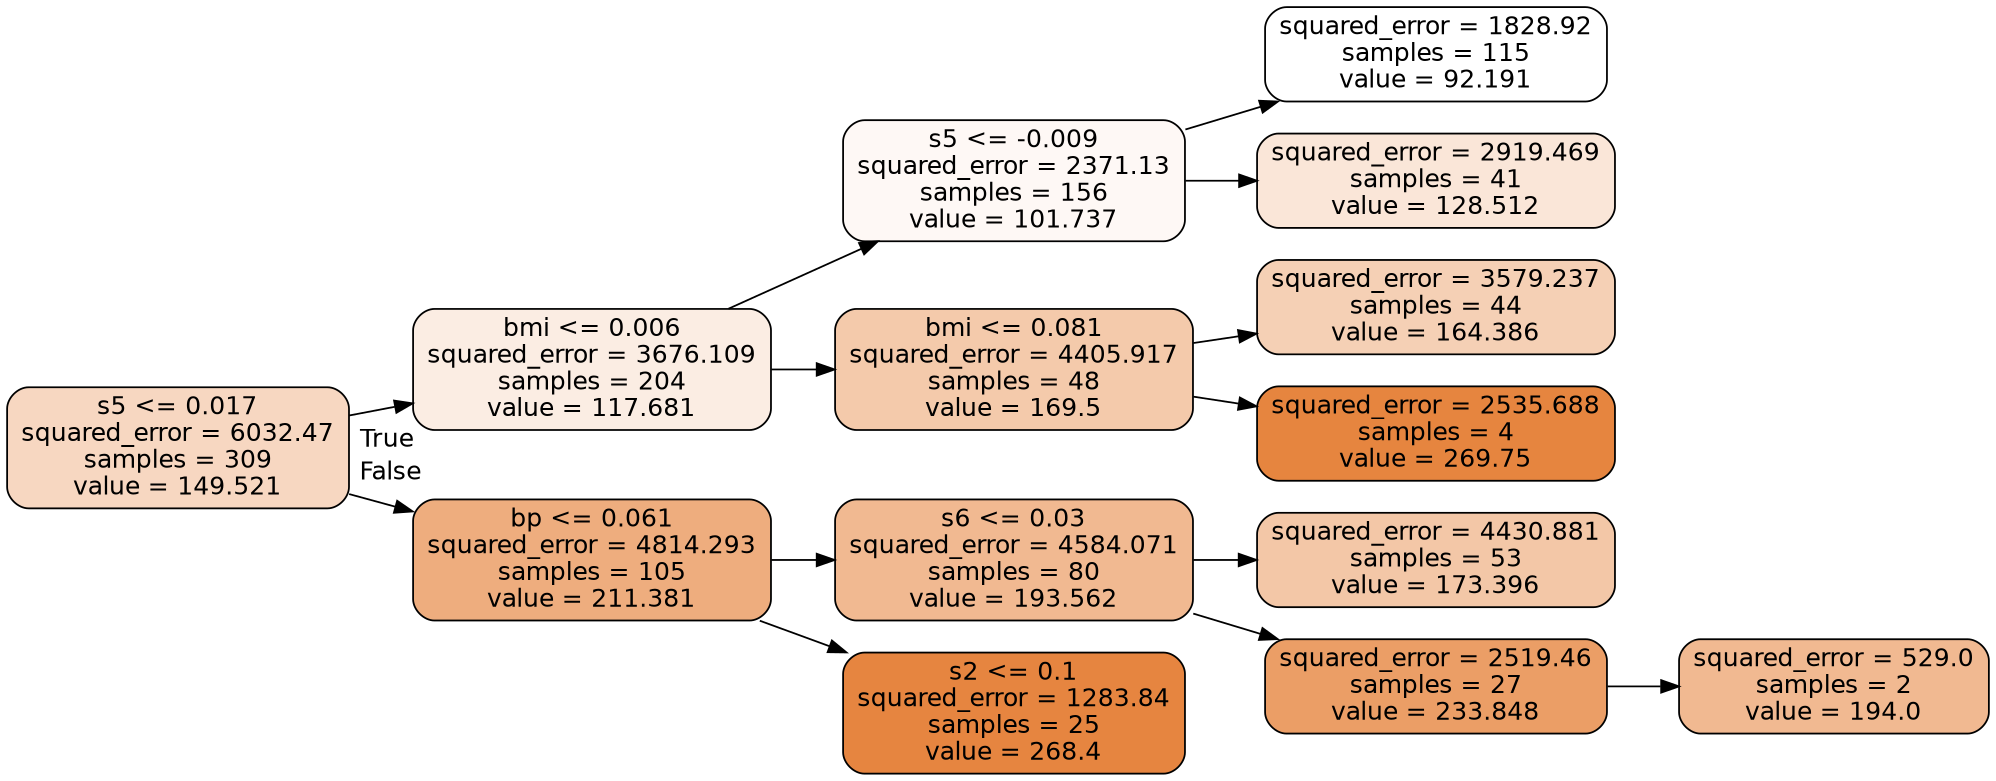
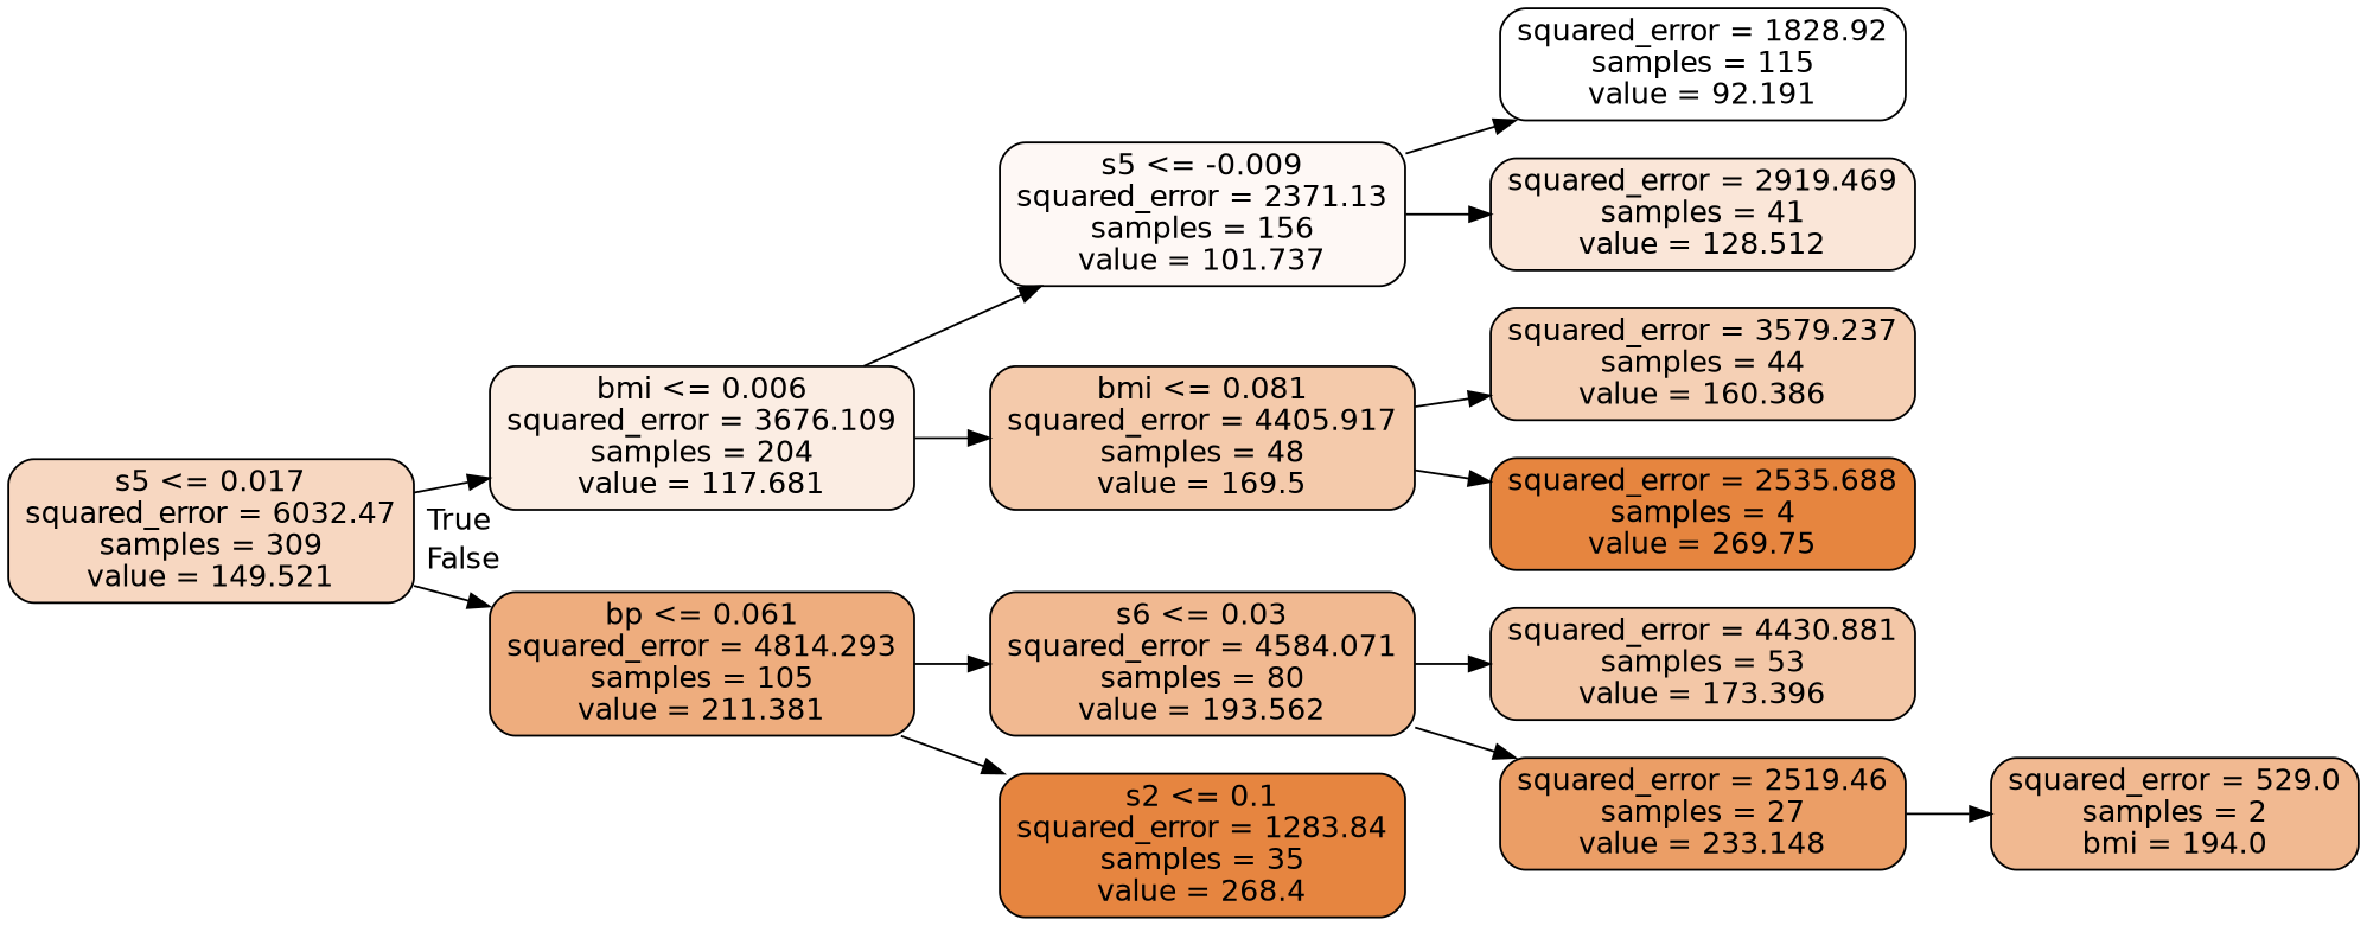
  digraph {
    rankdir=LR
    node [color=black fillcolor="#f1b991" fontname=helvetica shape=box style="filled, rounded"]
    edge [fontname=helvetica]
    n1 [fillcolor="#f7d7c1" label="s5 <= 0.017\nsquared_error = 6032.47\nsamples = 309\nvalue = 149.521"]
    n2 [fillcolor="#fbede3" label="bmi <= 0.006\nsquared_error = 3676.109\nsamples = 204\nvalue = 117.681"]
    n3 [fillcolor="#eead7e" label="bp <= 0.061\nsquared_error = 4814.293\nsamples = 105\nvalue = 211.381"]
    n4 [fillcolor="#fef8f5" label="s5 <= -0.009\nsquared_error = 2371.13\nsamples = 156\nvalue = 101.737"]
    n5 [fillcolor="#f4caab" label="bmi <= 0.081\nsquared_error = 4405.917\nsamples = 48\nvalue = 169.5"]
    n6 [label="s6 <= 0.03\nsquared_error = 4584.071\nsamples = 80\nvalue = 193.562"]
-   n7 [fillcolor="#e68540" label="s2 <= 0.1\nsquared_error = 1283.84\nsamples = 25\nvalue = 268.4"]
+   n7 [fillcolor="#e68540" label="s2 <= 0.1\nsquared_error = 1283.84\nsamples = 35\nvalue = 268.4"]
    n8 [fillcolor="#ffffff" label="squared_error = 1828.92\nsamples = 115\nvalue = 92.191"]
    n9 [fillcolor="#fae6d8" label="squared_error = 2919.469\nsamples = 41\nvalue = 128.512"]
-   n10 [fillcolor="#f5d0b5" label="squared_error = 3579.237\nsamples = 44\nvalue = 164.386"]
+   n10 [fillcolor="#f5d0b5" label="squared_error = 3579.237\nsamples = 44\nvalue = 160.386"]
    n11 [fillcolor="#e6853f" label="squared_error = 2535.688\nsamples = 4\nvalue = 269.75"]
    n12 [fillcolor="#f3c7a7" label="squared_error = 4430.881\nsamples = 53\nvalue = 173.396"]
-   n13 [fillcolor="#eb9e66" label="squared_error = 2519.46\nsamples = 27\nvalue = 233.848"]
-   n14 [label="squared_error = 529.0\nsamples = 2\nvalue = 194.0"]
+   n13 [fillcolor="#eb9e66" label="squared_error = 2519.46\nsamples = 27\nvalue = 233.148"]
+   n14 [label="squared_error = 529.0\nsamples = 2\nbmi = 194.0"]
    n1 -> n2 [headlabel=True labelangle=45 labeldistance=2.5]
    n1 -> n3 [headlabel=False labelangle=-45 labeldistance=2.5]
    n2 -> n4
    n2 -> n5
    n3 -> n6
    n3 -> n7
    n4 -> n8
    n4 -> n9
    n5 -> n10
    n5 -> n11
    n6 -> n12
    n6 -> n13
    n13 -> n14
  }
